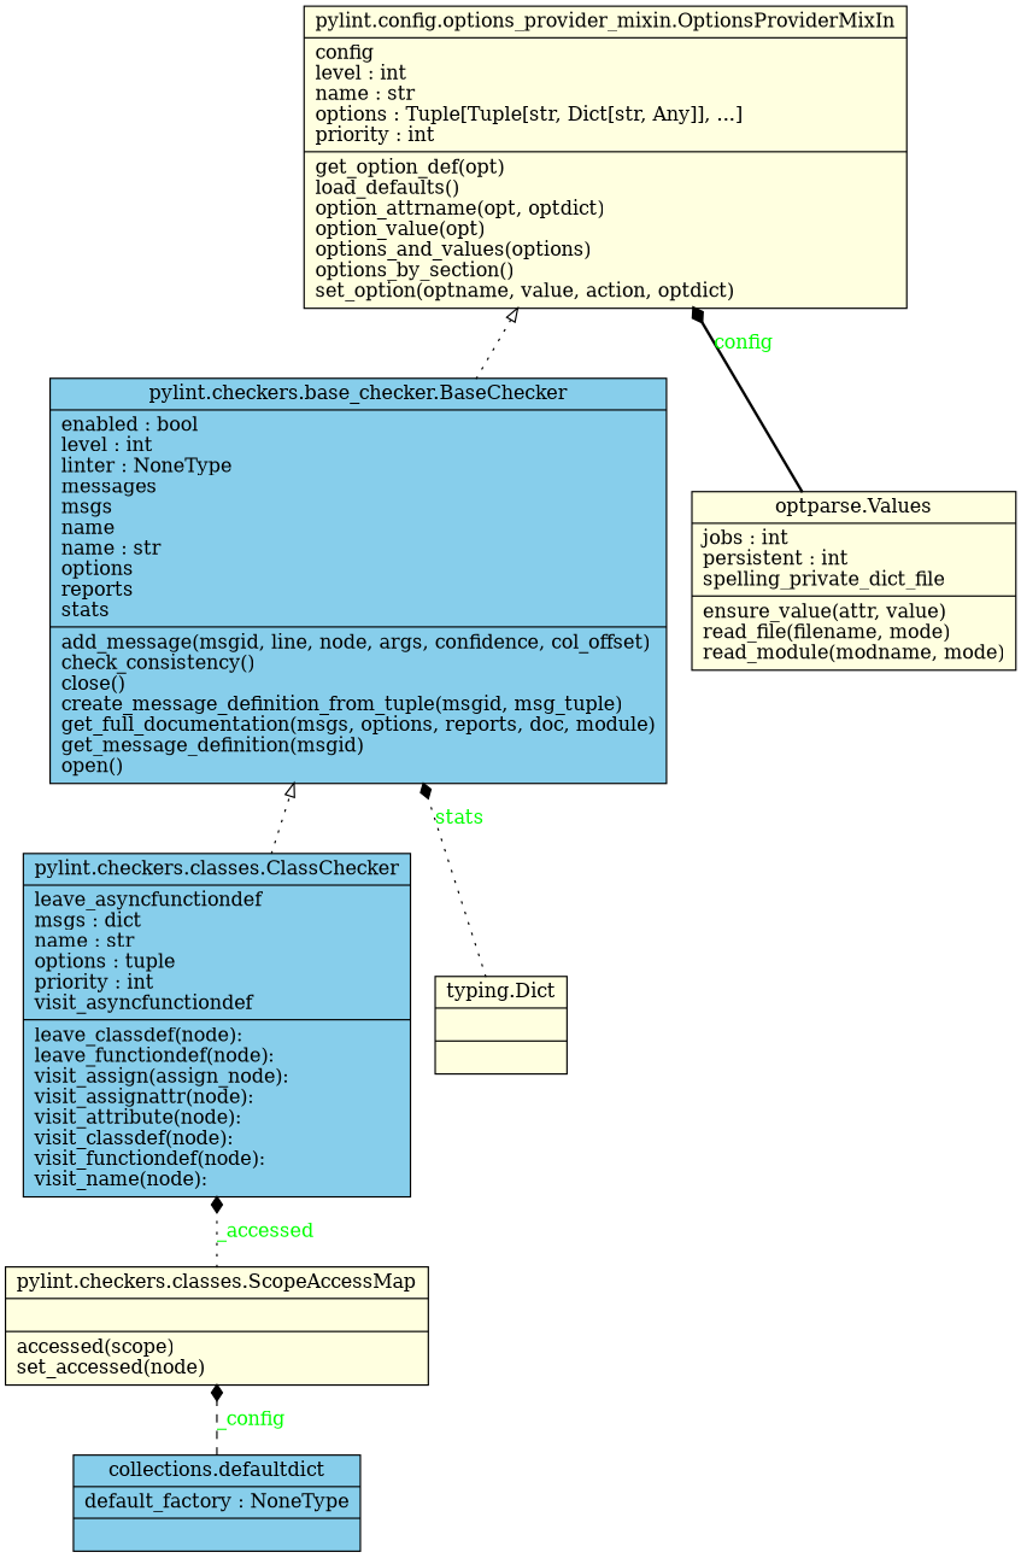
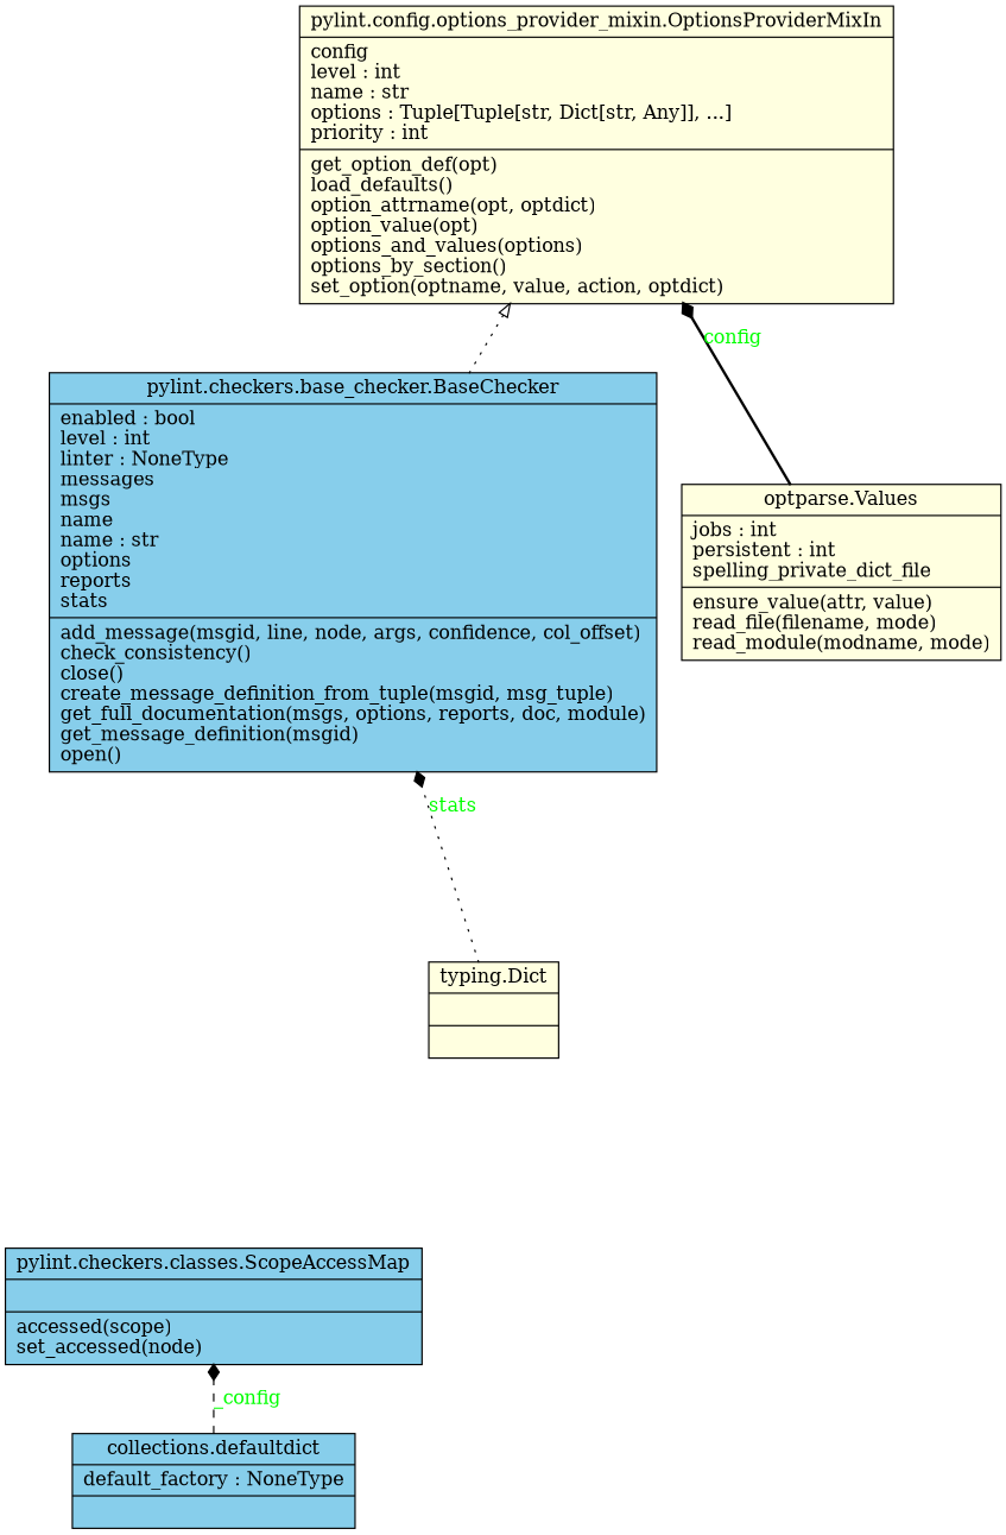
  digraph {
    rankdir=BT
    node [color=black fillcolor=lightyellow fontcolor=black shape=record style="solid,filled"]
    edge [arrowhead=diamond arrowtail=none fontcolor=green style=dotted]
    n1 [fillcolor=skyblue label="{collections.defaultdict|default_factory : NoneType\l|}"]
-   n2 [label="{pylint.checkers.classes.ScopeAccessMap|\l|accessed(scope)\lset_accessed(node)\l}"]
-   n3 [fillcolor=skyblue label="{pylint.checkers.classes.ClassChecker|leave_asyncfunctiondef\lmsgs : dict\lname : str\loptions : tuple\lpriority : int\lvisit_asyncfunctiondef\l|leave_classdef(node): \lleave_functiondef(node): \lvisit_assign(assign_node): \lvisit_assignattr(node): \lvisit_attribute(node): \lvisit_classdef(node): \lvisit_functiondef(node): \lvisit_name(node): \l}"]
+   n2 [fillcolor=skyblue label="{pylint.checkers.classes.ScopeAccessMap|\l|accessed(scope)\lset_accessed(node)\l}"]
    n4 [label="{optparse.Values|jobs : int\lpersistent : int\lspelling_private_dict_file\l|ensure_value(attr, value)\lread_file(filename, mode)\lread_module(modname, mode)\l}"]
    n5 [label="{pylint.config.options_provider_mixin.OptionsProviderMixIn|config\llevel : int\lname : str\loptions : Tuple[Tuple[str, Dict[str, Any]], ...]\lpriority : int\l|get_option_def(opt)\lload_defaults()\loption_attrname(opt, optdict)\loption_value(opt)\loptions_and_values(options)\loptions_by_section()\lset_option(optname, value, action, optdict)\l}"]
    n6 [fillcolor=skyblue label="{pylint.checkers.base_checker.BaseChecker|enabled : bool\llevel : int\llinter : NoneType\lmessages\lmsgs\lname\lname : str\loptions\lreports\lstats\l|add_message(msgid, line, node, args, confidence, col_offset)\lcheck_consistency()\lclose()\lcreate_message_definition_from_tuple(msgid, msg_tuple)\lget_full_documentation(msgs, options, reports, doc, module)\lget_message_definition(msgid)\lopen()\l}"]
    n7 [label="{typing.Dict|\l|}"]
    n1 -> n2 [label=_config style=dashed]
-   n2 -> n3 [label=_accessed]
-   n3 -> n6 [arrowhead=empty fontcolor=""]
    n4 -> n5 [label=config style=bold]
    n6 -> n5 [arrowhead=empty fontcolor=""]
    n7 -> n6 [label=stats]
  }
